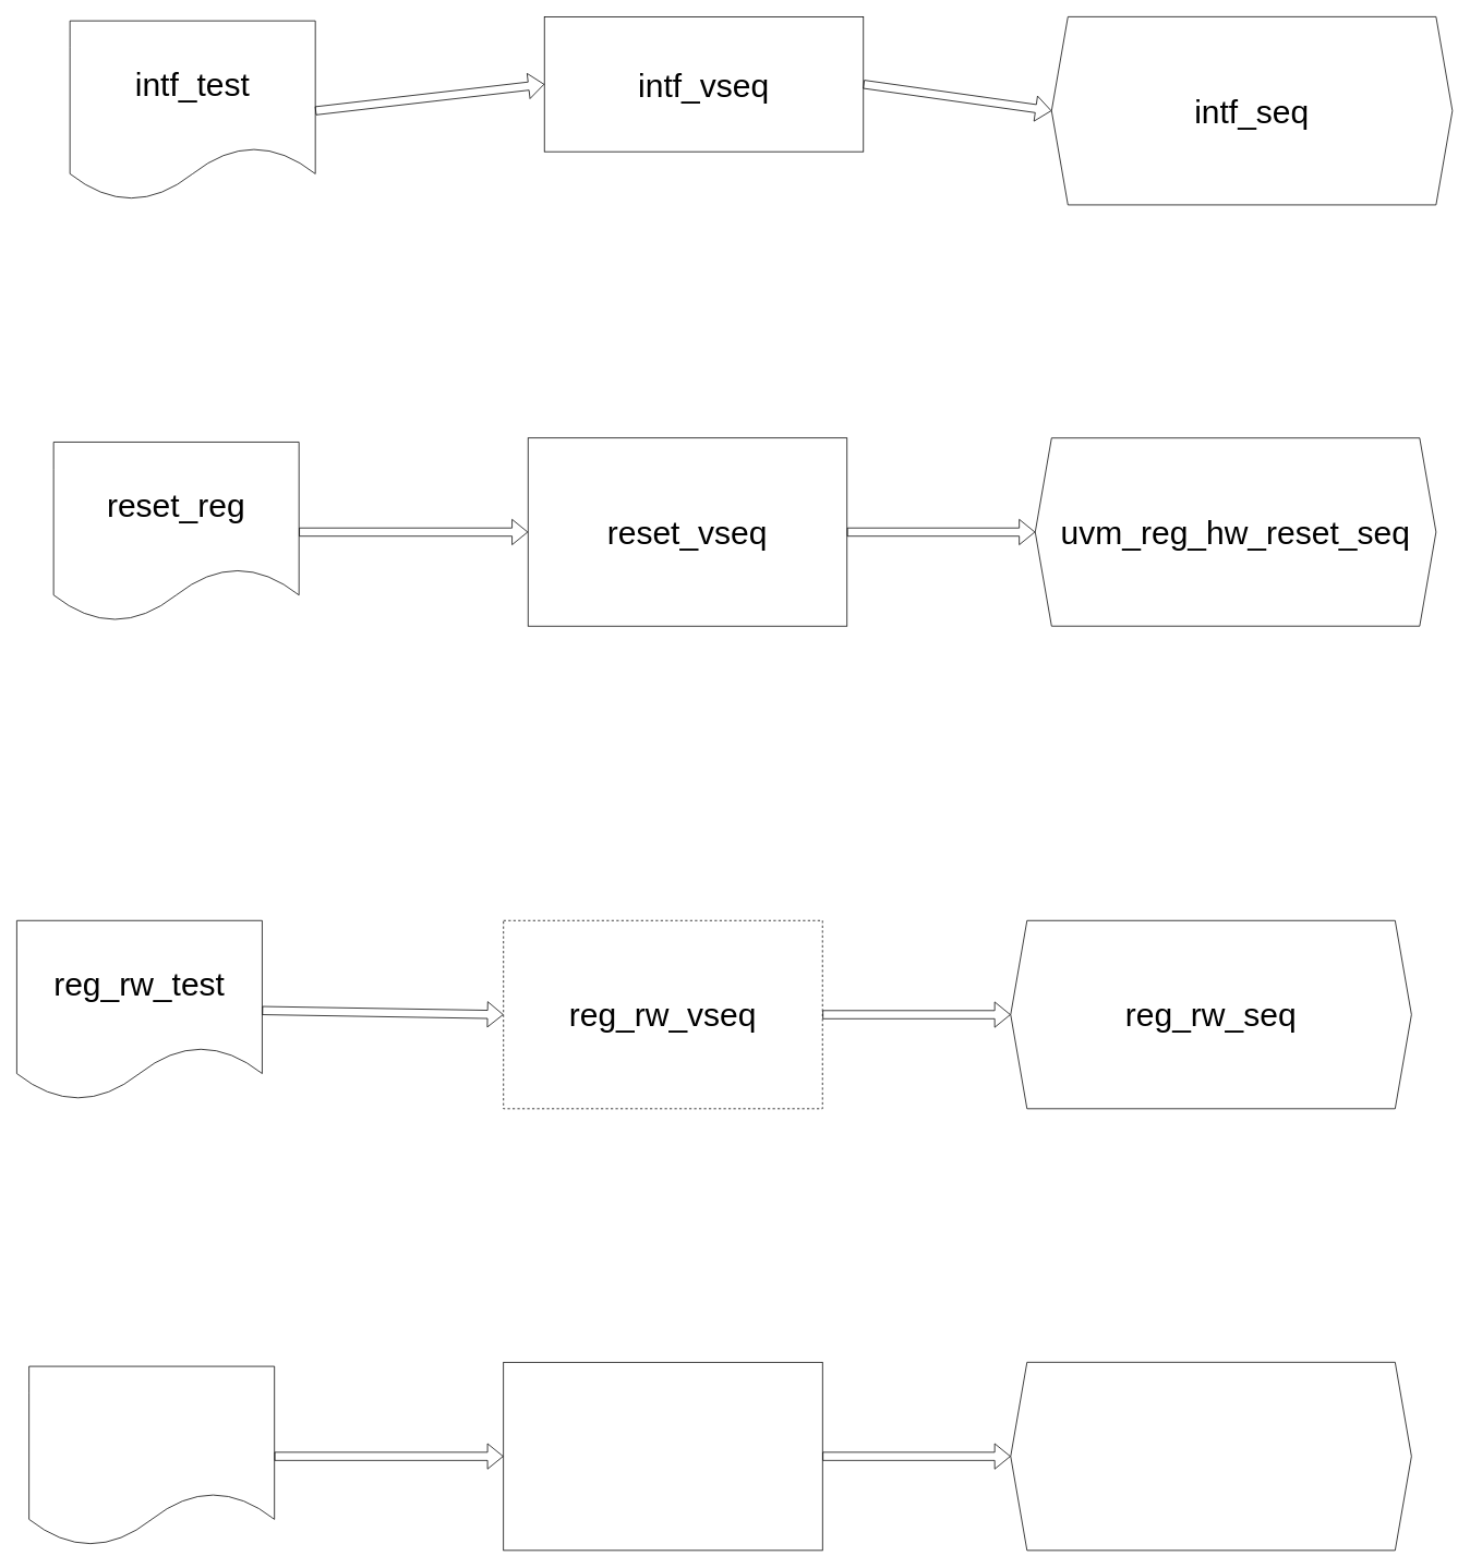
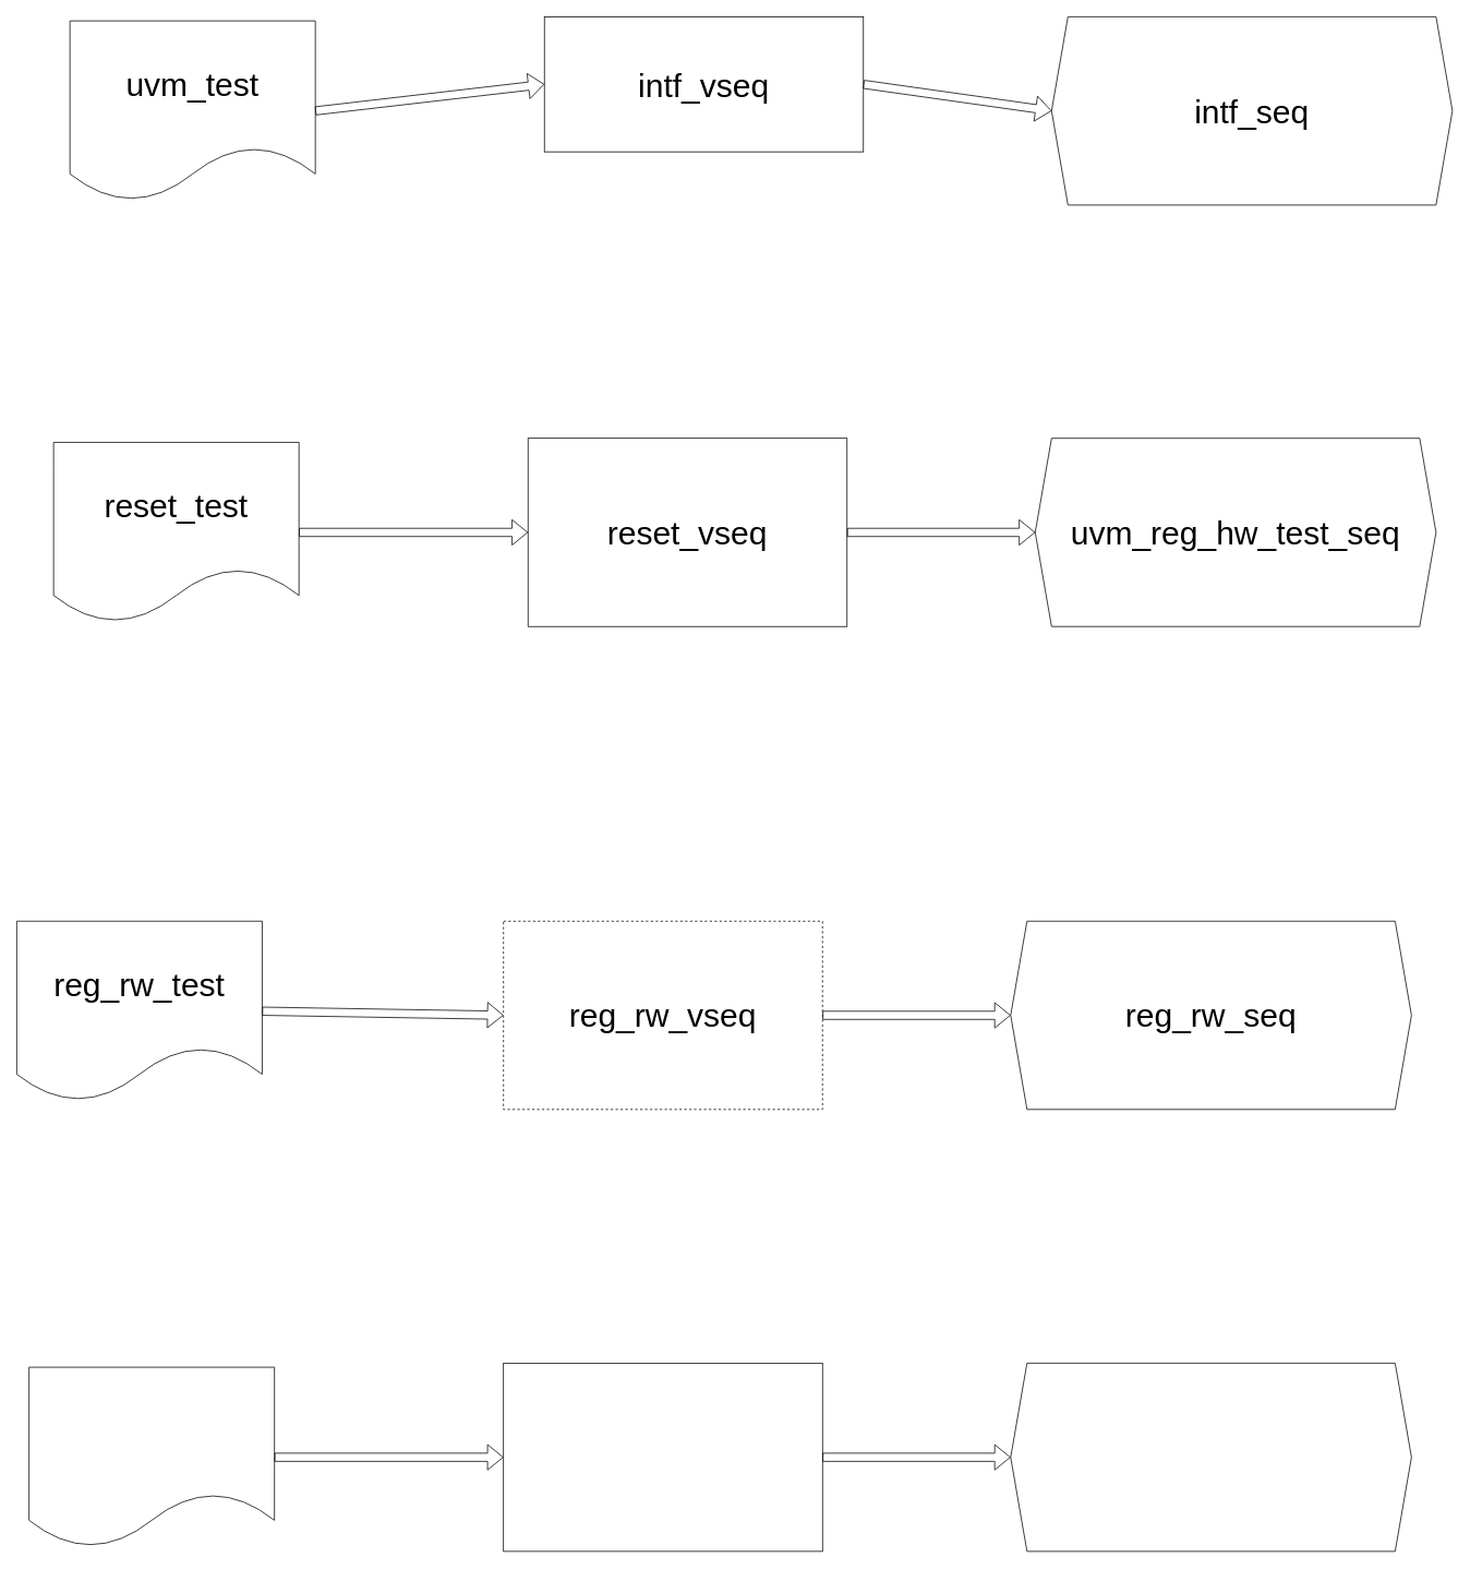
  <mxCell id="0" />
  <mxCell id="1" parent="0" />
- <mxCell id="2" value="intf_test" style="shape=document;whiteSpace=wrap;html=1;boundedLbl=1;fontSize=40;" parent="1" vertex="1"><mxGeometry x="85" y="25" width="300" height="220" as="geometry" /></mxCell>
+ <mxCell id="2" value="uvm_test" style="shape=document;whiteSpace=wrap;html=1;boundedLbl=1;fontSize=40;" parent="1" vertex="1"><mxGeometry x="85" y="25" width="300" height="220" as="geometry" /></mxCell>
  <mxCell id="3" value="intf_vseq" style="rounded=0;whiteSpace=wrap;html=1;fontSize=40;" parent="1" vertex="1"><mxGeometry x="665" y="20" width="390" height="165" as="geometry" /></mxCell>
  <mxCell id="4" value="intf_seq" style="shape=hexagon;perimeter=hexagonPerimeter2;whiteSpace=wrap;html=1;fixedSize=1;fontSize=40;" parent="1" vertex="1"><mxGeometry x="1285" y="20" width="490" height="230" as="geometry" /></mxCell>
  <mxCell id="5" value="" style="shape=flexArrow;endArrow=classic;html=1;exitX=1;exitY=0.5;exitDx=0;exitDy=0;entryX=0;entryY=0.5;entryDx=0;entryDy=0;fontSize=40;" parent="1" source="2" target="3" edge="1"><mxGeometry width="50" height="50" relative="1" as="geometry"><mxPoint x="925" y="555" as="sourcePoint" /><mxPoint x="975" y="505" as="targetPoint" /></mxGeometry></mxCell>
  <mxCell id="6" value="" style="shape=flexArrow;endArrow=classic;html=1;exitX=1;exitY=0.5;exitDx=0;exitDy=0;entryX=0;entryY=0.5;entryDx=0;entryDy=0;fontSize=40;" parent="1" source="3" target="4" edge="1"><mxGeometry width="50" height="50" relative="1" as="geometry"><mxPoint x="1135" y="375" as="sourcePoint" /><mxPoint x="1415" y="375" as="targetPoint" /></mxGeometry></mxCell>
- <mxCell id="7" value="reset_reg" style="shape=document;whiteSpace=wrap;html=1;boundedLbl=1;fontSize=40;" parent="1" vertex="1"><mxGeometry x="65" y="540" width="300" height="220" as="geometry" /></mxCell>
+ <mxCell id="7" value="reset_test" style="shape=document;whiteSpace=wrap;html=1;boundedLbl=1;fontSize=40;" parent="1" vertex="1"><mxGeometry x="65" y="540" width="300" height="220" as="geometry" /></mxCell>
  <mxCell id="8" value="reset_vseq" style="rounded=0;whiteSpace=wrap;html=1;fontSize=40;" parent="1" vertex="1"><mxGeometry x="645" y="535" width="390" height="230" as="geometry" /></mxCell>
- <mxCell id="9" value="uvm_reg_hw_reset_seq" style="shape=hexagon;perimeter=hexagonPerimeter2;whiteSpace=wrap;html=1;fixedSize=1;fontSize=40;" parent="1" vertex="1"><mxGeometry x="1265" y="535" width="490" height="230" as="geometry" /></mxCell>
+ <mxCell id="9" value="uvm_reg_hw_test_seq" style="shape=hexagon;perimeter=hexagonPerimeter2;whiteSpace=wrap;html=1;fixedSize=1;fontSize=40;" parent="1" vertex="1"><mxGeometry x="1265" y="535" width="490" height="230" as="geometry" /></mxCell>
  <mxCell id="10" value="" style="shape=flexArrow;endArrow=classic;html=1;exitX=1;exitY=0.5;exitDx=0;exitDy=0;entryX=0;entryY=0.5;entryDx=0;entryDy=0;fontSize=40;" parent="1" source="7" target="8" edge="1"><mxGeometry width="50" height="50" relative="1" as="geometry"><mxPoint x="905" y="1070" as="sourcePoint" /><mxPoint x="955" y="1020" as="targetPoint" /></mxGeometry></mxCell>
  <mxCell id="11" value="" style="shape=flexArrow;endArrow=classic;html=1;exitX=1;exitY=0.5;exitDx=0;exitDy=0;entryX=0;entryY=0.5;entryDx=0;entryDy=0;fontSize=40;" parent="1" source="8" target="9" edge="1"><mxGeometry width="50" height="50" relative="1" as="geometry"><mxPoint x="1115" y="890" as="sourcePoint" /><mxPoint x="1395" y="890" as="targetPoint" /></mxGeometry></mxCell>
  <mxCell id="12" value="reg_rw_test" style="shape=document;whiteSpace=wrap;html=1;boundedLbl=1;fontSize=40;" parent="1" vertex="1"><mxGeometry x="20" y="1125" width="300" height="220" as="geometry" /></mxCell>
  <mxCell id="13" value="reg_rw_vseq" style="rounded=0;whiteSpace=wrap;html=1;fontSize=40;dashed=1;" parent="1" vertex="1"><mxGeometry x="615" y="1125" width="390" height="230" as="geometry" /></mxCell>
  <mxCell id="14" value="reg_rw_seq" style="shape=hexagon;perimeter=hexagonPerimeter2;whiteSpace=wrap;html=1;fixedSize=1;fontSize=40;" parent="1" vertex="1"><mxGeometry x="1235" y="1125" width="490" height="230" as="geometry" /></mxCell>
  <mxCell id="15" value="" style="shape=flexArrow;endArrow=classic;html=1;exitX=1;exitY=0.5;exitDx=0;exitDy=0;entryX=0;entryY=0.5;entryDx=0;entryDy=0;fontSize=40;" parent="1" source="12" target="13" edge="1"><mxGeometry width="50" height="50" relative="1" as="geometry"><mxPoint x="875" y="1660" as="sourcePoint" /><mxPoint x="925" y="1610" as="targetPoint" /></mxGeometry></mxCell>
  <mxCell id="16" value="" style="shape=flexArrow;endArrow=classic;html=1;exitX=1;exitY=0.5;exitDx=0;exitDy=0;entryX=0;entryY=0.5;entryDx=0;entryDy=0;fontSize=40;" parent="1" source="13" target="14" edge="1"><mxGeometry width="50" height="50" relative="1" as="geometry"><mxPoint x="1085" y="1480" as="sourcePoint" /><mxPoint x="1365" y="1480" as="targetPoint" /></mxGeometry></mxCell>
  <mxCell id="17" value="" style="shape=document;whiteSpace=wrap;html=1;boundedLbl=1;fontSize=40;" parent="1" vertex="1"><mxGeometry x="35" y="1670" width="300" height="220" as="geometry" /></mxCell>
  <mxCell id="18" value="" style="rounded=0;whiteSpace=wrap;html=1;fontSize=40;" parent="1" vertex="1"><mxGeometry x="615" y="1665" width="390" height="230" as="geometry" /></mxCell>
  <mxCell id="19" value="" style="shape=hexagon;perimeter=hexagonPerimeter2;whiteSpace=wrap;html=1;fixedSize=1;fontSize=40;" parent="1" vertex="1"><mxGeometry x="1235" y="1665" width="490" height="230" as="geometry" /></mxCell>
  <mxCell id="20" value="" style="shape=flexArrow;endArrow=classic;html=1;exitX=1;exitY=0.5;exitDx=0;exitDy=0;entryX=0;entryY=0.5;entryDx=0;entryDy=0;fontSize=40;" parent="1" source="17" target="18" edge="1"><mxGeometry width="50" height="50" relative="1" as="geometry"><mxPoint x="875" y="2200" as="sourcePoint" /><mxPoint x="925" y="2150" as="targetPoint" /></mxGeometry></mxCell>
  <mxCell id="21" value="" style="shape=flexArrow;endArrow=classic;html=1;exitX=1;exitY=0.5;exitDx=0;exitDy=0;entryX=0;entryY=0.5;entryDx=0;entryDy=0;fontSize=40;" parent="1" source="18" target="19" edge="1"><mxGeometry width="50" height="50" relative="1" as="geometry"><mxPoint x="1085" y="2020" as="sourcePoint" /><mxPoint x="1365" y="2020" as="targetPoint" /></mxGeometry></mxCell>
